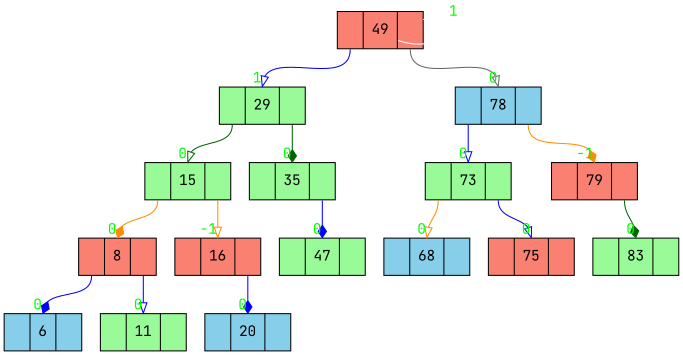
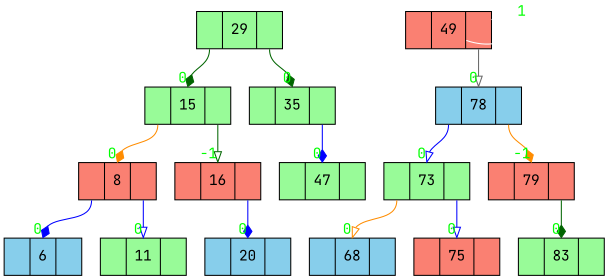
  digraph {
    fontname="JetBrains Mono"
    node [fillcolor=palegreen fontname="JetBrains Mono" shape=record style=filled]
    edge [arrowhead=diamond color=blue fontcolor=green fontname="JetBrains Mono" headlabel="   0" headport=c tailport=r]
    n1 [fillcolor=skyblue label=" <l> | <c> 6  | <r> "]
    n2 [fillcolor=salmon label=" <l> | <c> 8  | <r> "]
    n3 [label=" <l> | <c> 11 | <r> "]
    n4 [label=" <l> | <c> 15 | <r> "]
    n5 [fillcolor=salmon label=" <l> | <c> 16 | <r> "]
    n6 [fillcolor=skyblue label=" <l> | <c> 20 | <r> "]
    n7 [label=" <l> | <c> 29 | <r> "]
    n8 [label=" <l> | <c> 35 | <r> "]
    n9 [label=" <l> | <c> 47 | <r> "]
    n10 [fillcolor=salmon label=" <l> | <c> 49 | <r> "]
    n11 [fillcolor=skyblue label=" <l> | <c> 78 | <r> "]
    n12 [label=" <l> | <c> 73 | <r> "]
    n13 [fillcolor=salmon label=" <l> | <c> 79 | <r> "]
    n14 [fillcolor=skyblue label=" <l> | <c> 68 | <r> "]
    n15 [fillcolor=salmon label=" <l> | <c> 75 | <r> "]
    n16 [label=" <l> | <c> 83 | <r> "]
    n2 -> n1 [tailport=l]
    n2 -> n3 [arrowhead=onormal]
    n4 -> n2 [color=darkorange tailport=l]
-   n4 -> n5 [arrowhead=onormal color=darkorange headlabel="  -1"]
+   n4 -> n5 [arrowhead=onormal color=darkgreen headlabel="  -1"]
    n5 -> n6
-   n7 -> n4 [arrowhead=onormal color=darkgreen tailport=l]
+   n7 -> n4 [color=darkgreen tailport=l]
    n7 -> n8 [color=darkgreen]
    n8 -> n9
-   n10 -> n7 [arrowhead=onormal headlabel="   1" tailport=l]
    n10 -> n10 [arrowsize=0 color=white taillabel="   1" arrowhead="" headlabel=""]
    n10 -> n11 [arrowhead=onormal color=gray40]
    n11 -> n12 [arrowhead=onormal tailport=l]
    n11 -> n13 [color=darkorange headlabel="  -1"]
    n12 -> n14 [arrowhead=onormal color=darkorange tailport=l]
    n12 -> n15 [arrowhead=onormal]
    n13 -> n16 [color=darkgreen]
  }
